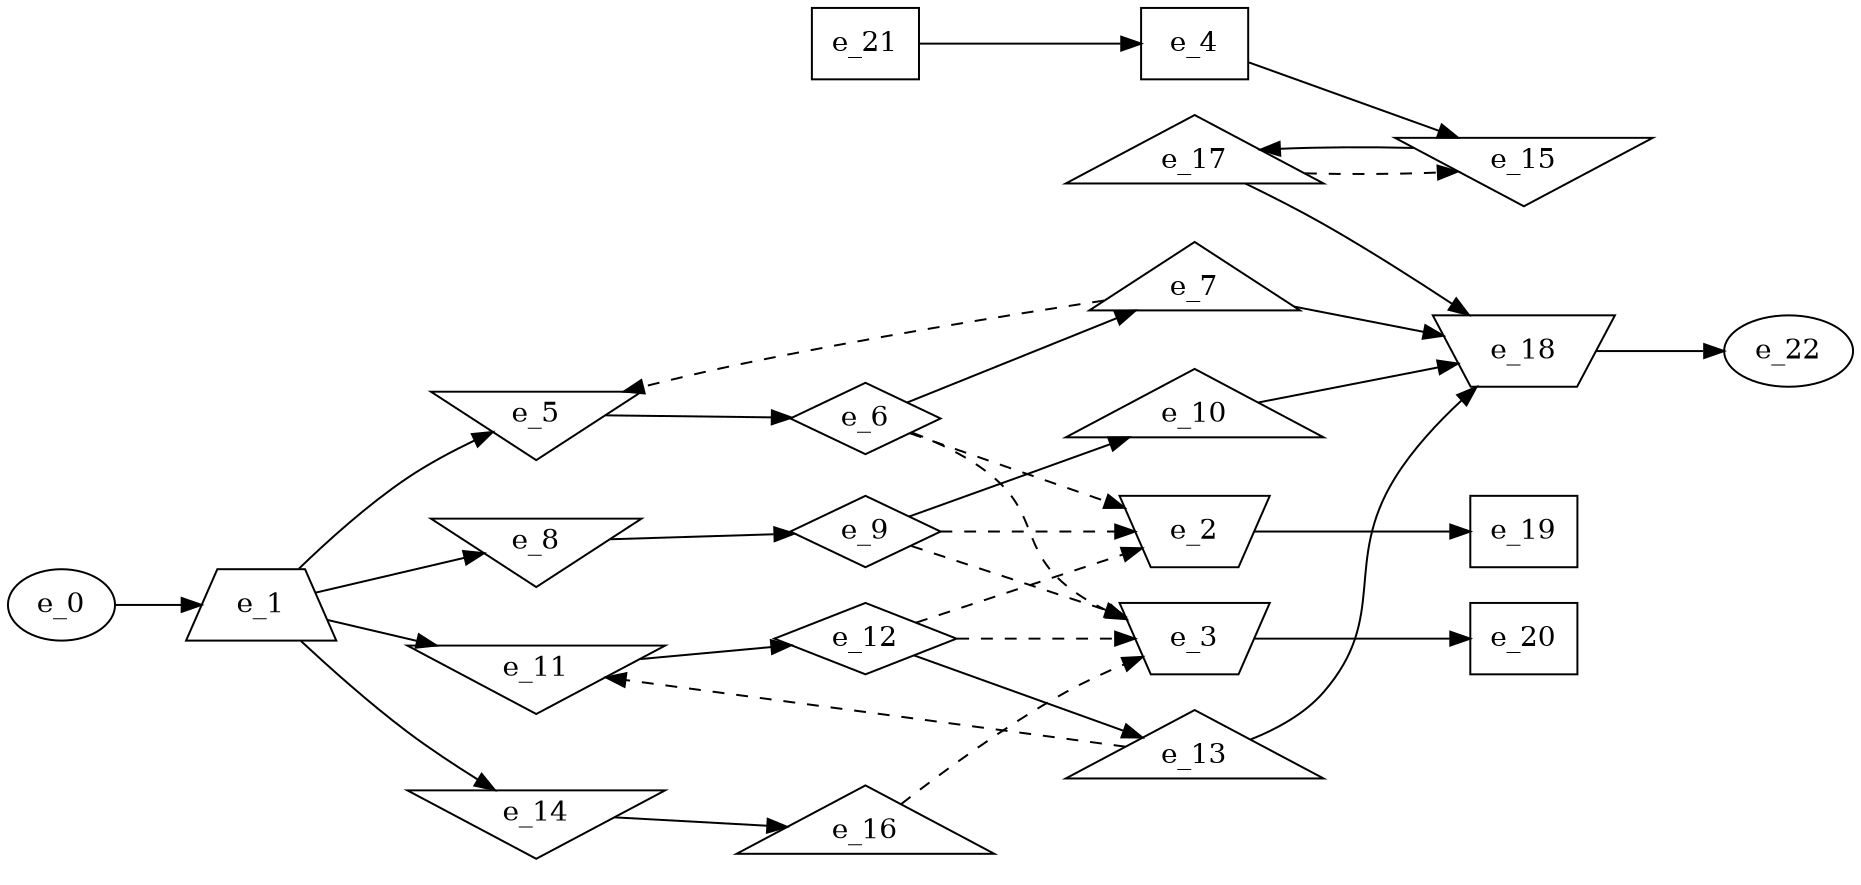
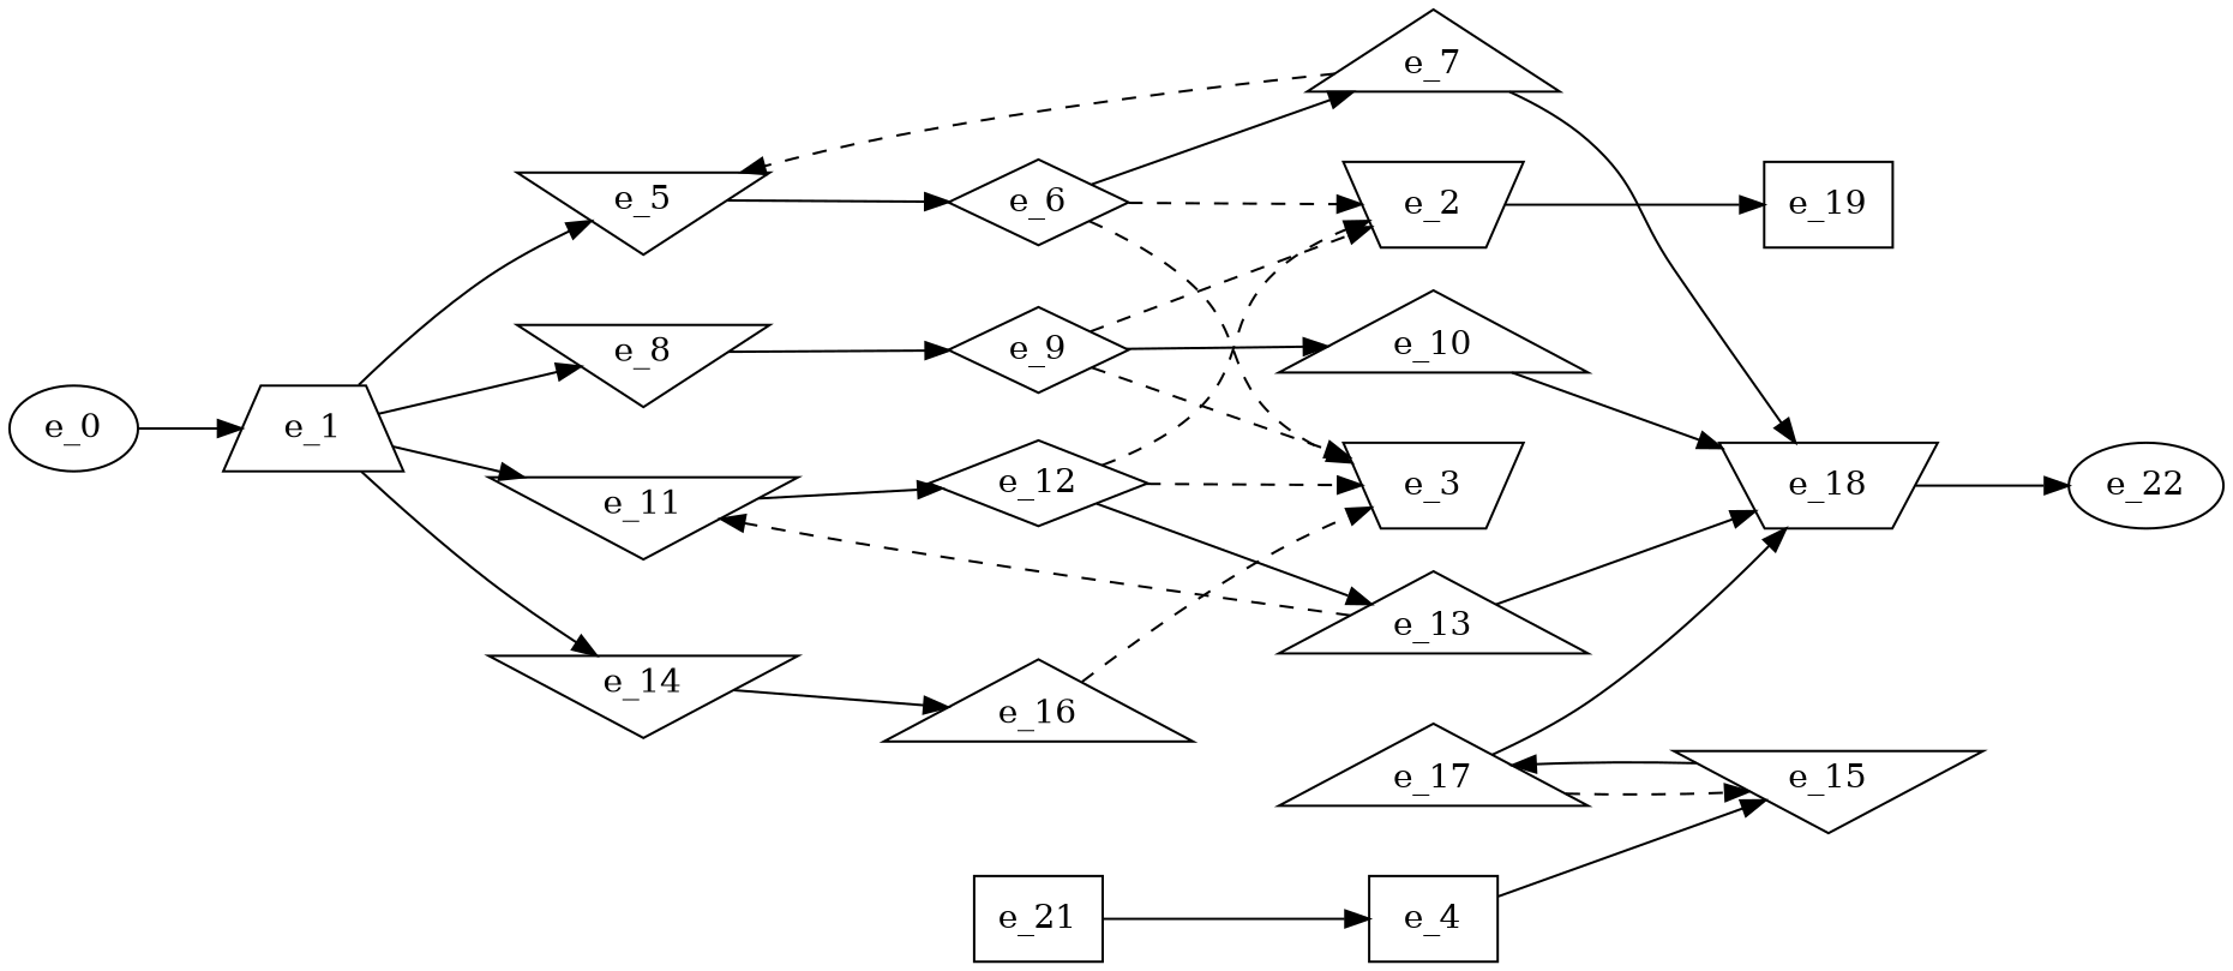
  digraph {
    rankdir=LR
    node [shape=invtriangle]
    e_1 [shape=trapezium]
    e_5
    e_8
    e_11
    e_14
    e_0 [shape=""]
    e_6 [shape=diamond]
    e_9 [shape=diamond]
    e_12 [shape=diamond]
    e_16 [shape=triangle]
    e_2 [shape=invtrapezium]
    e_19 [shape=dot]
    e_3 [shape=invtrapezium]
-   e_20 [shape=dot]
    e_4 [shape=dot]
    e_15
    e_17 [shape=triangle]
    e_7 [shape=triangle]
    e_18 [shape=invtrapezium]
    e_22 [shape=""]
    e_10 [shape=triangle]
    e_13 [shape=triangle]
    e_21 [shape=dot]
    e_1 -> e_5
    e_1 -> e_8
    e_1 -> e_11
    e_1 -> e_14
    e_5 -> e_6
    e_8 -> e_9
    e_11 -> e_12
    e_14 -> e_16
    e_0 -> e_1
    e_6 -> e_2 [style=dashed]
    e_6 -> e_3 [style=dashed]
    e_6 -> e_7
    e_9 -> e_2 [style=dashed]
    e_9 -> e_3 [style=dashed]
    e_9 -> e_10
    e_12 -> e_2 [style=dashed]
    e_12 -> e_3 [style=dashed]
    e_12 -> e_13
    e_16 -> e_3 [style=dashed]
    e_2 -> e_19
-   e_3 -> e_20
    e_4 -> e_15
    e_15 -> e_17
    e_17 -> e_15 [style=dashed]
    e_17 -> e_18
    e_7 -> e_5 [style=dashed]
    e_7 -> e_18
    e_18 -> e_22
    e_10 -> e_18
    e_13 -> e_11 [style=dashed]
    e_13 -> e_18
    e_21 -> e_4
  }
